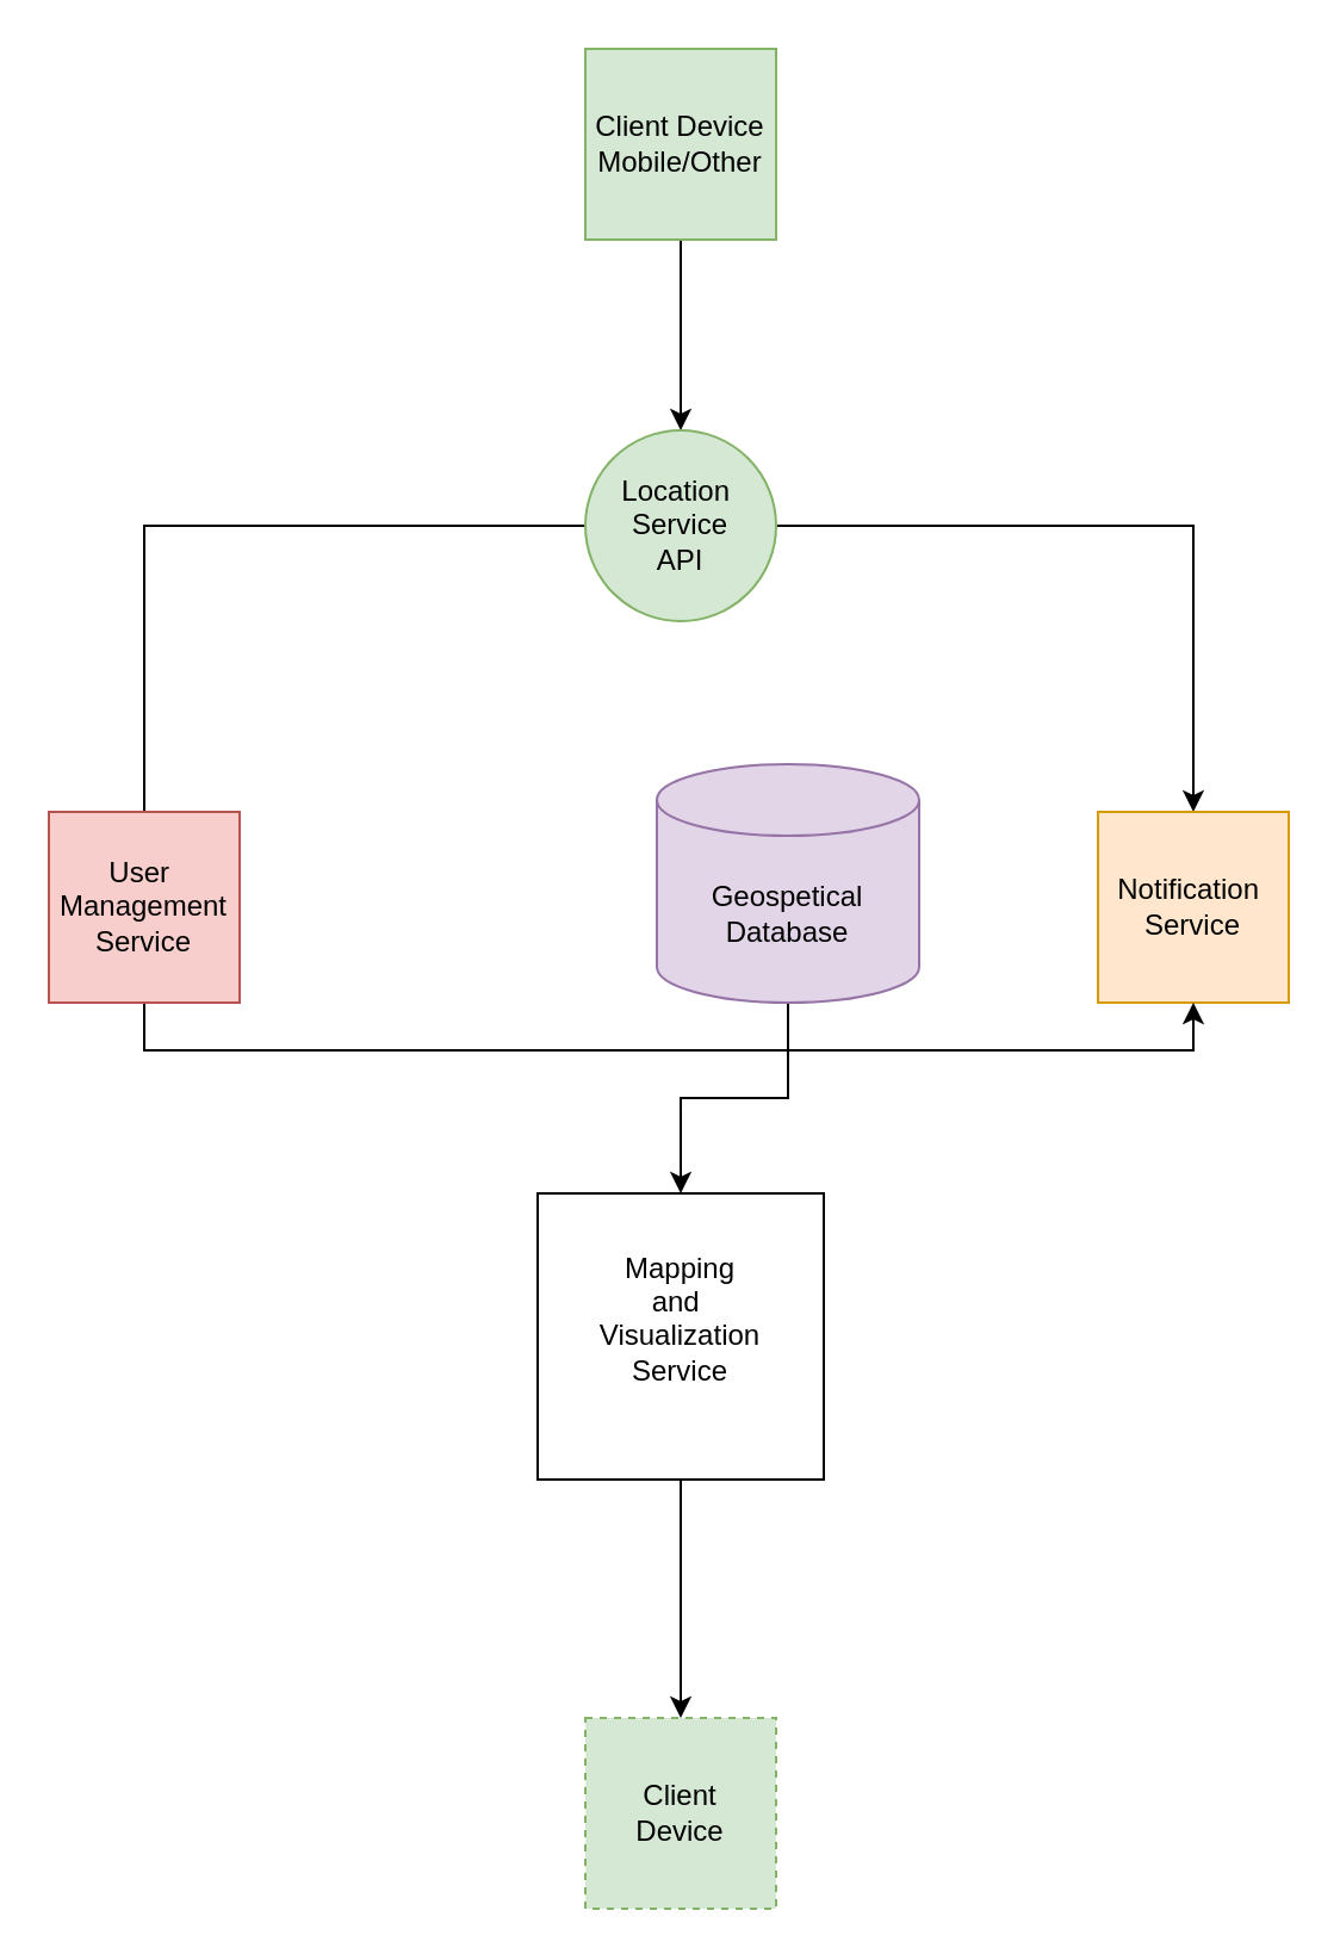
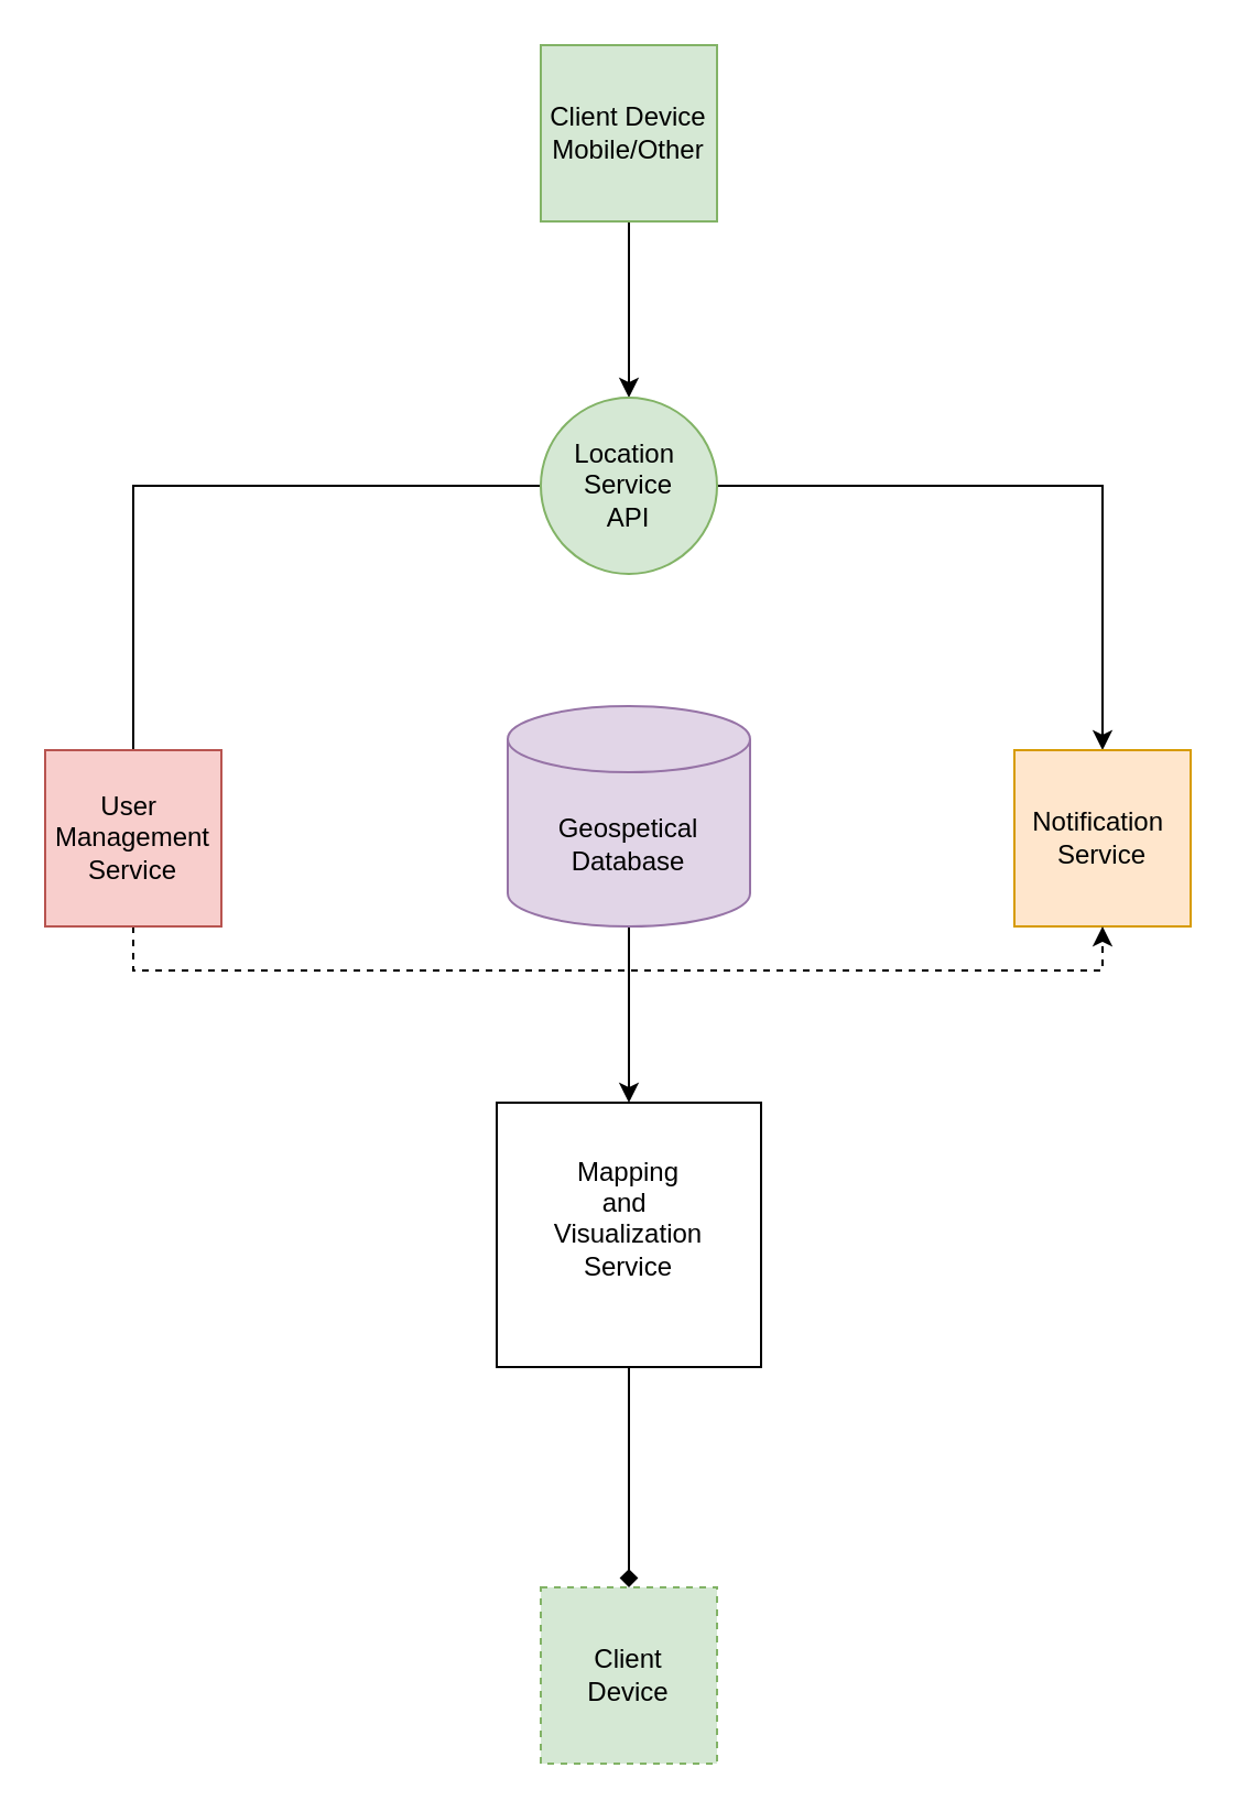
  <mxCell id="0" />
  <mxCell id="1" parent="0" />
  <mxCell id="2" value="" style="edgeStyle=orthogonalEdgeStyle;rounded=0;orthogonalLoop=1;jettySize=auto;html=1;" edge="1" parent="1" source="3" target="6"><mxGeometry relative="1" as="geometry" /></mxCell>
  <mxCell id="3" value="Client Device&lt;div&gt;Mobile/Other&lt;/div&gt;" style="whiteSpace=wrap;html=1;aspect=fixed;fillColor=#d5e8d4;strokeColor=#82b366;" vertex="1" parent="1"><mxGeometry x="245" y="20" width="80" height="80" as="geometry" /></mxCell>
  <mxCell id="4" style="edgeStyle=orthogonalEdgeStyle;rounded=0;orthogonalLoop=1;jettySize=auto;html=1;entryX=0.5;entryY=0;entryDx=0;entryDy=0;endArrow=none;" edge="1" parent="1" source="6" target="9"><mxGeometry relative="1" as="geometry" /></mxCell>
  <mxCell id="5" style="edgeStyle=orthogonalEdgeStyle;rounded=0;orthogonalLoop=1;jettySize=auto;html=1;entryX=0.5;entryY=0;entryDx=0;entryDy=0;" edge="1" parent="1" source="6" target="7"><mxGeometry relative="1" as="geometry" /></mxCell>
  <mxCell id="6" value="Location&amp;nbsp;&lt;div&gt;Service&lt;/div&gt;&lt;div&gt;API&lt;/div&gt;" style="ellipse;whiteSpace=wrap;html=1;fillColor=#d5e8d4;strokeColor=#82b366;" vertex="1" parent="1"><mxGeometry x="245" y="180" width="80" height="80" as="geometry" /></mxCell>
  <mxCell id="7" value="Notification&amp;nbsp;&lt;div&gt;Service&lt;/div&gt;" style="whiteSpace=wrap;html=1;aspect=fixed;fillColor=#ffe6cc;strokeColor=#d79b00;" vertex="1" parent="1"><mxGeometry x="460" y="340" width="80" height="80" as="geometry" /></mxCell>
- <mxCell id="8" style="edgeStyle=orthogonalEdgeStyle;rounded=0;orthogonalLoop=1;jettySize=auto;html=1;exitX=0.5;exitY=1;exitDx=0;exitDy=0;entryX=0.5;entryY=1;entryDx=0;entryDy=0;" edge="1" parent="1" source="9" target="7"><mxGeometry relative="1" as="geometry" /></mxCell>
+ <mxCell id="8" style="edgeStyle=orthogonalEdgeStyle;rounded=0;orthogonalLoop=1;jettySize=auto;html=1;exitX=0.5;exitY=1;exitDx=0;exitDy=0;entryX=0.5;entryY=1;entryDx=0;entryDy=0;dashed=1;" edge="1" parent="1" source="9" target="7"><mxGeometry relative="1" as="geometry" /></mxCell>
  <mxCell id="9" value="User&amp;nbsp;&lt;div&gt;Management&lt;/div&gt;&lt;div&gt;Service&lt;/div&gt;" style="whiteSpace=wrap;html=1;aspect=fixed;fillColor=#f8cecc;strokeColor=#b85450;" vertex="1" parent="1"><mxGeometry x="20" y="340" width="80" height="80" as="geometry" /></mxCell>
  <mxCell id="10" style="edgeStyle=orthogonalEdgeStyle;rounded=0;orthogonalLoop=1;jettySize=auto;html=1;exitX=0.5;exitY=1;exitDx=0;exitDy=0;exitPerimeter=0;" edge="1" parent="1" source="11" target="13"><mxGeometry relative="1" as="geometry" /></mxCell>
- <mxCell id="11" value="Geospetical&lt;div&gt;Database&lt;/div&gt;" style="shape=cylinder3;whiteSpace=wrap;html=1;boundedLbl=1;backgroundOutline=1;size=15;fillColor=#e1d5e7;strokeColor=#9673a6;" vertex="1" parent="1"><mxGeometry x="275" y="320" width="110" height="100" as="geometry" /></mxCell>
- <mxCell id="12" style="edgeStyle=orthogonalEdgeStyle;rounded=0;orthogonalLoop=1;jettySize=auto;html=1;entryX=0.5;entryY=0;entryDx=0;entryDy=0;" edge="1" parent="1" source="13" target="14"><mxGeometry relative="1" as="geometry" /></mxCell>
+ <mxCell id="11" value="Geospetical&lt;div&gt;Database&lt;/div&gt;" style="shape=cylinder3;whiteSpace=wrap;html=1;boundedLbl=1;backgroundOutline=1;size=15;fillColor=#e1d5e7;strokeColor=#9673a6;" vertex="1" parent="1"><mxGeometry x="230" y="320" width="110" height="100" as="geometry" /></mxCell>
+ <mxCell id="12" style="edgeStyle=orthogonalEdgeStyle;rounded=0;orthogonalLoop=1;jettySize=auto;html=1;entryX=0.5;entryY=0;entryDx=0;entryDy=0;endArrow=diamond;" edge="1" parent="1" source="13" target="14"><mxGeometry relative="1" as="geometry" /></mxCell>
  <mxCell id="13" value="Mapping&lt;div&gt;and&amp;nbsp;&lt;/div&gt;&lt;div&gt;Visualization&lt;/div&gt;&lt;div&gt;Service&lt;/div&gt;&lt;div&gt;&lt;br&gt;&lt;/div&gt;" style="whiteSpace=wrap;html=1;aspect=fixed;" vertex="1" parent="1"><mxGeometry x="225" y="500" width="120" height="120" as="geometry" /></mxCell>
  <mxCell id="14" value="Client&lt;div&gt;Device&lt;/div&gt;" style="whiteSpace=wrap;html=1;aspect=fixed;fillColor=#d5e8d4;strokeColor=#82b366;dashed=1;" vertex="1" parent="1"><mxGeometry x="245" y="720" width="80" height="80" as="geometry" /></mxCell>
